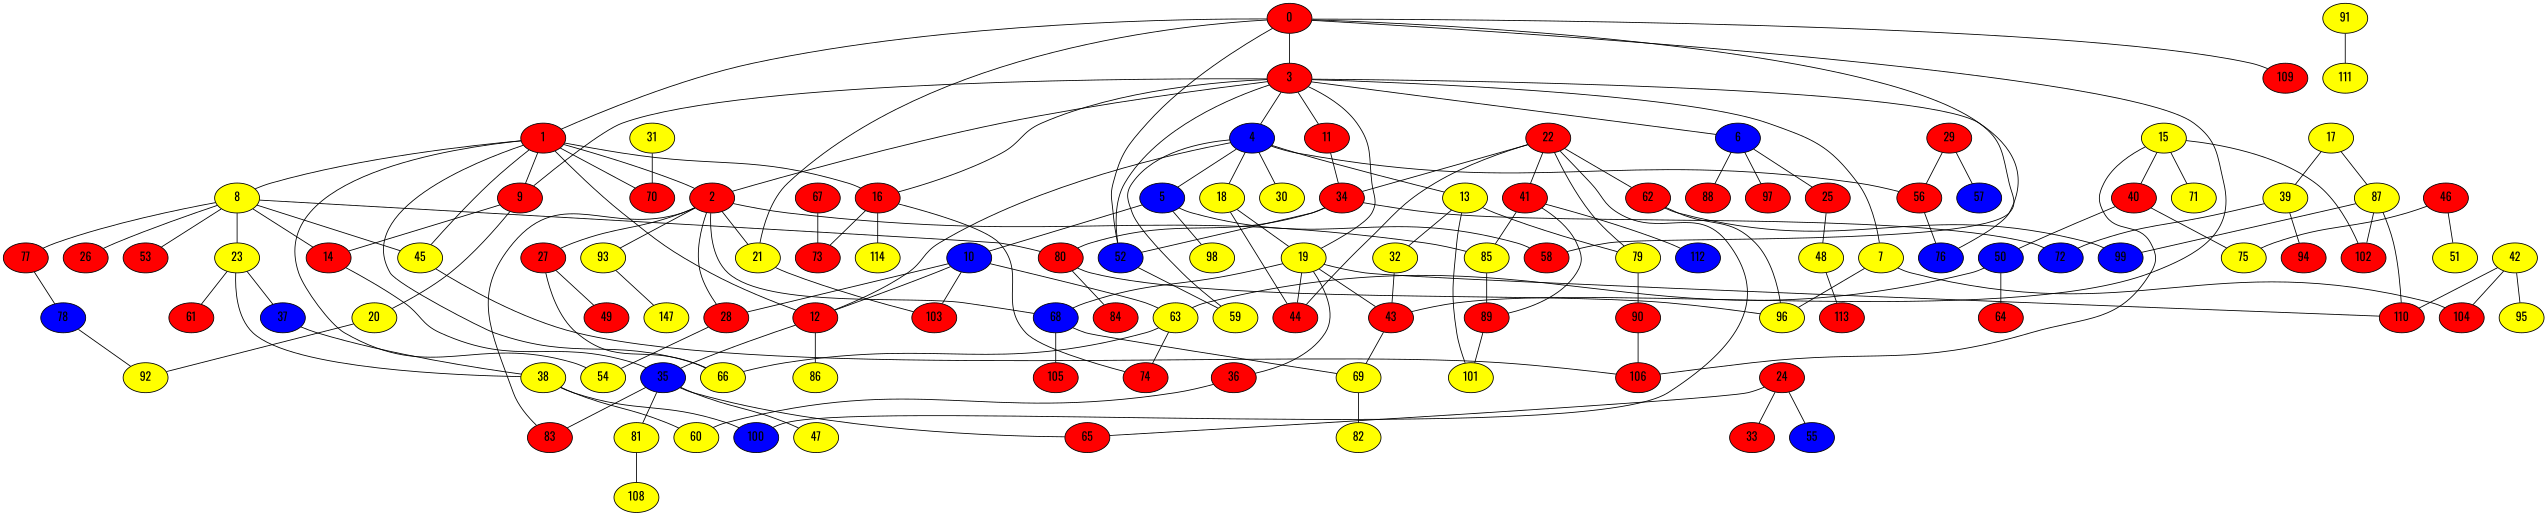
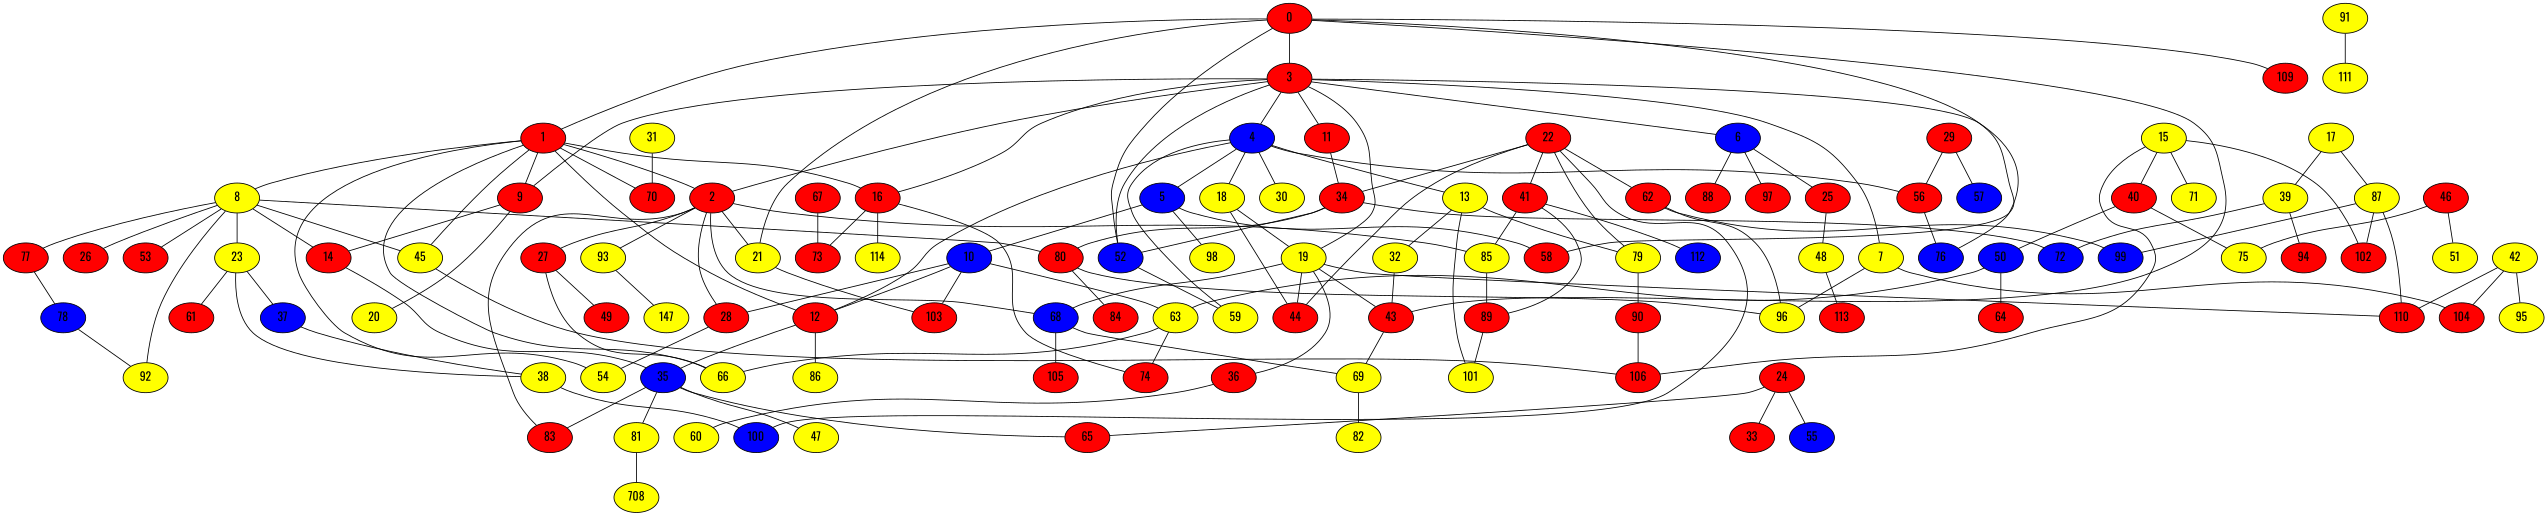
  graph {
    fontname=Oswald
    node [fillcolor=red fontname=Oswald style=filled]
    edge [fontname=Oswald]
    0
    1
    3
    21 [fillcolor=yellow]
    43
    52 [fillcolor=blue]
    58
    109
    2
    8 [fillcolor=yellow]
    9
    12
    16
    45 [fillcolor=yellow]
    54 [fillcolor=yellow]
    66 [fillcolor=yellow]
    70
    4 [fillcolor=blue]
    6 [fillcolor=blue]
    7 [fillcolor=yellow]
    11
    19 [fillcolor=yellow]
    76 [fillcolor=blue]
    103
    69 [fillcolor=yellow]
    59 [fillcolor=yellow]
    27
    28
    68 [fillcolor=blue]
    83
    85 [fillcolor=yellow]
    93 [fillcolor=yellow]
    14
    23 [fillcolor=yellow]
    26
    53
    77
    80
    92 [fillcolor=yellow]
    20 [fillcolor=yellow]
    35 [fillcolor=blue]
    86 [fillcolor=yellow]
    73
    74
    114 [fillcolor=yellow]
    106
    49
    105
    89
    n50 [fillcolor=yellow label=147]
    5 [fillcolor=blue]
    13 [fillcolor=yellow]
    18 [fillcolor=yellow]
    30 [fillcolor=yellow]
    56
    25
    88
    97
    96 [fillcolor=yellow]
    104
    34
    44
    36
    110
    10 [fillcolor=blue]
    98 [fillcolor=yellow]
    32 [fillcolor=yellow]
    101 [fillcolor=yellow]
    79 [fillcolor=yellow]
    63 [fillcolor=yellow]
    48 [fillcolor=yellow]
    37 [fillcolor=blue]
    38 [fillcolor=yellow]
    61
    78 [fillcolor=blue]
    84
    72 [fillcolor=blue]
    65
    47 [fillcolor=yellow]
    81 [fillcolor=yellow]
    15 [fillcolor=yellow]
    40
    71 [fillcolor=yellow]
    102
    50 [fillcolor=blue]
    75 [fillcolor=yellow]
    17 [fillcolor=yellow]
    39 [fillcolor=yellow]
    87 [fillcolor=yellow]
    94
    99 [fillcolor=blue]
    60 [fillcolor=yellow]
    22
    41
    62
    100 [fillcolor=blue]
    112 [fillcolor=blue]
    90
    24
    33
    55 [fillcolor=blue]
    113
    29
    57 [fillcolor=blue]
    31 [fillcolor=yellow]
-   108 [fillcolor=yellow]
+   108 [fillcolor=yellow label=708]
    64
    42 [fillcolor=yellow]
    95 [fillcolor=yellow]
    82 [fillcolor=yellow]
    46
    51 [fillcolor=yellow]
    67
    91 [fillcolor=yellow]
    111 [fillcolor=yellow]
    0 -- 1
    0 -- 3
    0 -- 21
    0 -- 43
    0 -- 52
    0 -- 58
    0 -- 109
    1 -- 2
    1 -- 8
    1 -- 9
    1 -- 12
    1 -- 16
    1 -- 45
    1 -- 54
    1 -- 66
    1 -- 70
    3 -- 52
    3 -- 2
    3 -- 9
    3 -- 16
    3 -- 4
    3 -- 6
    3 -- 7
    3 -- 11
    3 -- 19
    3 -- 76
    21 -- 103
    43 -- 69
    52 -- 59
    2 -- 21
    2 -- 27
    2 -- 28
    2 -- 68
    2 -- 83
    2 -- 85
    2 -- 93
    8 -- 45
    8 -- 14
    8 -- 23
    8 -- 26
    8 -- 53
    8 -- 77
    8 -- 80
-   20 -- 92
+   8 -- 92
    9 -- 14
    9 -- 20
    12 -- 35
    12 -- 86
    16 -- 73
    16 -- 74
    16 -- 114
    45 -- 106
    4 -- 12
    4 -- 59
    4 -- 5
    4 -- 13
    4 -- 18
    4 -- 30
    4 -- 56
    6 -- 25
    6 -- 88
    6 -- 97
    7 -- 96
    7 -- 104
    11 -- 34
    19 -- 43
    19 -- 68
    19 -- 44
    19 -- 36
    19 -- 110
    69 -- 82
    27 -- 66
    27 -- 49
    28 -- 54
    68 -- 69
    68 -- 105
    85 -- 89
    93 -- n50
    14 -- 35
    23 -- 37
    23 -- 38
    23 -- 61
    77 -- 78
    80 -- 96
    80 -- 84
    35 -- 83
    35 -- 65
    35 -- 47
    35 -- 81
    89 -- 101
    5 -- 58
    5 -- 10
    5 -- 98
    13 -- 32
    13 -- 101
    13 -- 79
    18 -- 19
    18 -- 44
    56 -- 76
    25 -- 48
    34 -- 52
    34 -- 80
    34 -- 72
    36 -- 60
    10 -- 12
    10 -- 103
    10 -- 28
    10 -- 63
    32 -- 43
    79 -- 90
    63 -- 66
    63 -- 74
    48 -- 113
    37 -- 38
-   38 -- 60
    38 -- 100
    78 -- 92
    81 -- 108
    15 -- 106
    15 -- 40
    15 -- 71
    15 -- 102
    40 -- 50
    40 -- 75
    50 -- 63
    50 -- 64
    17 -- 39
    17 -- 87
    39 -- 72
    39 -- 94
    87 -- 110
    87 -- 102
    87 -- 99
    22 -- 34
    22 -- 44
    22 -- 79
    22 -- 41
    22 -- 62
    22 -- 100
    41 -- 85
    41 -- 89
    41 -- 112
    62 -- 96
    62 -- 99
    90 -- 106
    24 -- 65
    24 -- 33
    24 -- 55
    29 -- 56
    29 -- 57
    31 -- 70
    42 -- 104
    42 -- 110
    42 -- 95
    46 -- 75
    46 -- 51
    67 -- 73
    91 -- 111
  }
